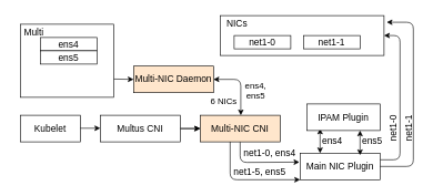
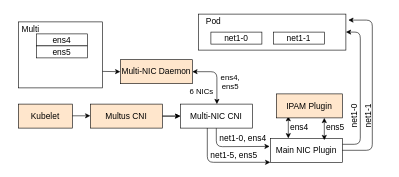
  <mxCell id="0" />
  <mxCell id="1" parent="0" />
  <mxCell id="2" style="edgeStyle=none;html=1;entryX=0.642;entryY=0;entryDx=0;entryDy=0;entryPerimeter=0;fontSize=14;exitX=1;exitY=0.5;exitDx=0;exitDy=0;startArrow=classic;startFill=1;" parent="1" edge="1" source="31"><mxGeometry relative="1" as="geometry"><mxPoint x="361" y="133" as="sourcePoint" /><mxPoint x="361" y="173" as="targetPoint" /><Array as="points"><mxPoint x="361" y="119" /></Array></mxGeometry></mxCell>
  <mxCell id="3" style="edgeStyle=none;html=1;startArrow=classic;startFill=1;fontSize=14;entryX=0.25;entryY=0;entryDx=0;entryDy=0;" parent="1" edge="1" target="24"><mxGeometry relative="1" as="geometry"><mxPoint x="480" y="193" as="sourcePoint" /><mxPoint x="455" y="185" as="targetPoint" /></mxGeometry></mxCell>
  <mxCell id="4" style="edgeStyle=none;html=1;exitX=0.5;exitY=1;exitDx=0;exitDy=0;entryX=-0.009;entryY=0.338;entryDx=0;entryDy=0;entryPerimeter=0;" parent="1" source="5" target="24" edge="1"><mxGeometry relative="1" as="geometry"><Array as="points"><mxPoint x="360" y="244" /></Array><mxPoint x="450" y="250" as="targetPoint" /></mxGeometry></mxCell>
- <mxCell id="5" value="Multi-NIC CNI" style="rounded=0;whiteSpace=wrap;html=1;fontSize=14;fillColor=#ffe6cc;" parent="1" vertex="1"><mxGeometry x="300" y="173" width="120" height="40" as="geometry" /></mxCell>
- <mxCell id="6" value="IPAM Plugin" style="rounded=0;whiteSpace=wrap;html=1;fontSize=14;" parent="1" vertex="1"><mxGeometry x="460" y="156" width="110" height="40" as="geometry" /></mxCell>
+ <mxCell id="5" value="Multi-NIC CNI" style="rounded=0;whiteSpace=wrap;html=1;fontSize=14;" parent="1" vertex="1"><mxGeometry x="300" y="173" width="120" height="40" as="geometry" /></mxCell>
+ <mxCell id="6" value="IPAM Plugin" style="rounded=0;whiteSpace=wrap;html=1;fontSize=14;fillColor=#ffe6cc;" parent="1" vertex="1"><mxGeometry x="460" y="156" width="110" height="40" as="geometry" /></mxCell>
  <mxCell id="7" style="edgeStyle=none;html=1;exitX=1;exitY=0.5;exitDx=0;exitDy=0;entryX=0;entryY=0.5;entryDx=0;entryDy=0;fontSize=14;" parent="1" source="9" target="5" edge="1"><mxGeometry relative="1" as="geometry" /></mxCell>
  <mxCell id="8" value="" style="edgeStyle=none;html=1;" edge="1" parent="1" source="9" target="5"><mxGeometry relative="1" as="geometry" /></mxCell>
- <mxCell id="9" value="Multus CNI" style="rounded=0;whiteSpace=wrap;html=1;fontSize=14;" parent="1" vertex="1"><mxGeometry x="150" y="173" width="120" height="40" as="geometry" /></mxCell>
- <mxCell id="10" value="Kubelet" style="rounded=0;whiteSpace=wrap;html=1;fontSize=14;" parent="1" vertex="1"><mxGeometry x="30" y="173" width="90" height="40" as="geometry" /></mxCell>
+ <mxCell id="9" value="Multus CNI" style="rounded=0;whiteSpace=wrap;html=1;fontSize=14;fillColor=#ffe6cc;" parent="1" vertex="1"><mxGeometry x="150" y="173" width="120" height="40" as="geometry" /></mxCell>
+ <mxCell id="10" value="Kubelet" style="rounded=0;whiteSpace=wrap;html=1;fontSize=14;fillColor=#ffe6cc;" parent="1" vertex="1"><mxGeometry x="30" y="173" width="90" height="40" as="geometry" /></mxCell>
  <mxCell id="11" value="" style="rounded=0;whiteSpace=wrap;html=1;fontSize=14;" parent="1" vertex="1"><mxGeometry x="330" y="23" width="246" height="60" as="geometry" /></mxCell>
- <mxCell id="12" value="NICs" style="text;html=1;align=center;verticalAlign=middle;resizable=0;points=[];autosize=1;strokeColor=none;fillColor=none;fontSize=14;" parent="1" vertex="1"><mxGeometry x="330" y="20" width="50" height="30" as="geometry" /></mxCell>
+ <mxCell id="12" value="Pod" style="text;html=1;align=center;verticalAlign=middle;resizable=0;points=[];autosize=1;strokeColor=none;fillColor=none;fontSize=14;" parent="1" vertex="1"><mxGeometry x="330" y="20" width="50" height="30" as="geometry" /></mxCell>
  <mxCell id="13" style="edgeStyle=none;html=1;exitX=1;exitY=0.75;exitDx=0;exitDy=0;entryX=0;entryY=0.5;entryDx=0;entryDy=0;" edge="1" parent="1" source="14" target="31"><mxGeometry relative="1" as="geometry" /></mxCell>
  <mxCell id="14" value="" style="rounded=0;whiteSpace=wrap;html=1;fontSize=14;" parent="1" vertex="1"><mxGeometry x="30" y="36" width="140" height="110" as="geometry" /></mxCell>
  <mxCell id="15" value="Multi" style="text;html=1;align=center;verticalAlign=middle;resizable=0;points=[];autosize=1;strokeColor=none;fillColor=none;fontSize=14;" parent="1" vertex="1"><mxGeometry x="20" y="33" width="60" height="30" as="geometry" /></mxCell>
  <mxCell id="16" value="ens4" style="rounded=0;whiteSpace=wrap;html=1;fontSize=14;" parent="1" vertex="1"><mxGeometry x="60" y="56" width="85" height="20" as="geometry" /></mxCell>
  <mxCell id="17" value="ens5" style="rounded=0;whiteSpace=wrap;html=1;fontSize=14;" parent="1" vertex="1"><mxGeometry x="60" y="76" width="85" height="20" as="geometry" /></mxCell>
  <mxCell id="18" value="ens4" style="text;html=1;align=center;verticalAlign=middle;resizable=0;points=[];autosize=1;strokeColor=none;fillColor=none;fontSize=14;" parent="1" vertex="1"><mxGeometry x="472.5" y="196" width="50" height="30" as="geometry" /></mxCell>
  <mxCell id="19" value="ens5" style="text;html=1;align=center;verticalAlign=middle;resizable=0;points=[];autosize=1;strokeColor=none;fillColor=none;fontSize=14;" parent="1" vertex="1"><mxGeometry x="533" y="196" width="50" height="30" as="geometry" /></mxCell>
  <mxCell id="20" value="net1-0" style="rounded=0;whiteSpace=wrap;html=1;fontSize=14;" parent="1" vertex="1"><mxGeometry x="351" y="53" width="85" height="20" as="geometry" /></mxCell>
  <mxCell id="21" value="net1-1" style="rounded=0;whiteSpace=wrap;html=1;fontSize=14;" parent="1" vertex="1"><mxGeometry x="455" y="53" width="85" height="20" as="geometry" /></mxCell>
  <mxCell id="22" value="net1-0" style="text;html=1;align=center;verticalAlign=middle;resizable=0;points=[];autosize=1;strokeColor=none;fillColor=none;fontSize=14;rotation=270;" parent="1" vertex="1"><mxGeometry x="560" y="178" width="60" height="30" as="geometry" /></mxCell>
  <mxCell id="23" style="edgeStyle=none;html=1;exitX=1;exitY=0.25;exitDx=0;exitDy=0;entryX=1;entryY=0.5;entryDx=0;entryDy=0;" parent="1" source="24" target="11" edge="1"><mxGeometry relative="1" as="geometry"><Array as="points"><mxPoint x="600" y="240" /><mxPoint x="600" y="53" /></Array></mxGeometry></mxCell>
  <mxCell id="24" value="Main NIC Plugin" style="rounded=0;whiteSpace=wrap;html=1;fontSize=14;" parent="1" vertex="1"><mxGeometry x="450" y="230" width="120" height="40" as="geometry" /></mxCell>
  <mxCell id="25" style="edgeStyle=none;html=1;exitX=1;exitY=0.5;exitDx=0;exitDy=0;" parent="1" source="24" edge="1"><mxGeometry relative="1" as="geometry"><mxPoint x="580" y="250" as="sourcePoint" /><mxPoint x="580" y="33" as="targetPoint" /><Array as="points"><mxPoint x="620" y="250" /><mxPoint x="620" y="33" /></Array></mxGeometry></mxCell>
  <mxCell id="26" value="net1-1" style="text;html=1;align=center;verticalAlign=middle;resizable=0;points=[];autosize=1;strokeColor=none;fillColor=none;fontSize=14;rotation=270;" parent="1" vertex="1"><mxGeometry x="583" y="178" width="60" height="30" as="geometry" /></mxCell>
  <mxCell id="27" style="edgeStyle=none;html=1;exitX=0.375;exitY=0.996;exitDx=0;exitDy=0;entryX=0;entryY=1;entryDx=0;entryDy=0;exitPerimeter=0;" parent="1" source="5" target="24" edge="1"><mxGeometry relative="1" as="geometry"><mxPoint x="400" y="223" as="sourcePoint" /><mxPoint x="460" y="260" as="targetPoint" /><Array as="points"><mxPoint x="345" y="270" /></Array></mxGeometry></mxCell>
  <mxCell id="28" value="net1-0, ens4" style="text;html=1;align=center;verticalAlign=middle;resizable=0;points=[];autosize=1;strokeColor=none;fillColor=none;fontSize=14;" parent="1" vertex="1"><mxGeometry x="354" y="215" width="100" height="30" as="geometry" /></mxCell>
  <mxCell id="29" value="net1-5, ens5" style="text;html=1;align=center;verticalAlign=middle;resizable=0;points=[];autosize=1;strokeColor=none;fillColor=none;fontSize=14;" parent="1" vertex="1"><mxGeometry x="339" y="243" width="100" height="30" as="geometry" /></mxCell>
  <mxCell id="30" value="" style="edgeStyle=none;html=1;" edge="1" parent="1"><mxGeometry relative="1" as="geometry"><mxPoint x="120" y="192.5" as="sourcePoint" /><mxPoint x="150" y="192.5" as="targetPoint" /></mxGeometry></mxCell>
  <mxCell id="31" value="Multi-NIC Daemon" style="rounded=0;whiteSpace=wrap;html=1;fontSize=14;fillColor=#ffe6cc;" vertex="1" parent="1"><mxGeometry x="200" y="99" width="120" height="40" as="geometry" /></mxCell>
  <mxCell id="32" value="6 NICs" style="text;html=1;align=center;verticalAlign=middle;resizable=0;points=[];autosize=1;strokeColor=none;fillColor=none;fontSize=13;" vertex="1" parent="1"><mxGeometry x="305" y="136" width="60" height="30" as="geometry" /></mxCell>
  <mxCell id="33" value="ens4,&lt;br style=&quot;font-size: 13px;&quot;&gt;ens5" style="text;html=1;align=center;verticalAlign=middle;resizable=0;points=[];autosize=1;strokeColor=none;fillColor=none;fontSize=13;" vertex="1" parent="1"><mxGeometry x="353" y="116" width="60" height="40" as="geometry" /></mxCell>
  <mxCell id="34" style="edgeStyle=none;html=1;startArrow=classic;startFill=1;fontSize=14;entryX=0.25;entryY=0;entryDx=0;entryDy=0;" edge="1" parent="1"><mxGeometry relative="1" as="geometry"><mxPoint x="540" y="196" as="sourcePoint" /><mxPoint x="540" y="233" as="targetPoint" /></mxGeometry></mxCell>
